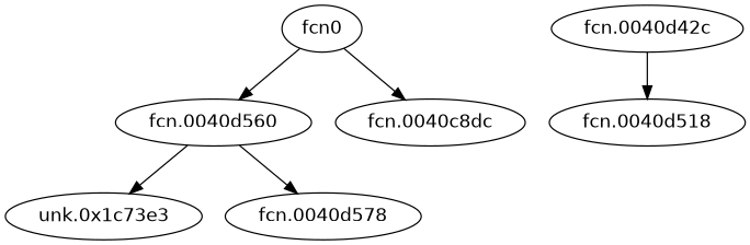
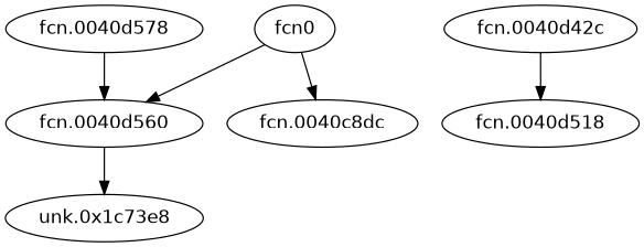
  digraph {
    fontname="DejaVu Sans"
    node [fontname="DejaVu Sans"]
    edge [fontname="DejaVu Sans"]
    n1 [label=fcn0]
    n2 [label="fcn.0040d560"]
    n3 [label="fcn.0040c8dc"]
-   n4 [label="unk.0x1c73e3"]
+   n4 [label="unk.0x1c73e8"]
    n5 [label="fcn.0040d578"]
    n6 [label="fcn.0040d42c"]
    n7 [label="fcn.0040d518"]
    n1 -> n2
    n1 -> n3
    n2 -> n4
-   n2 -> n5
+   n5 -> n2
    n6 -> n7
  }
